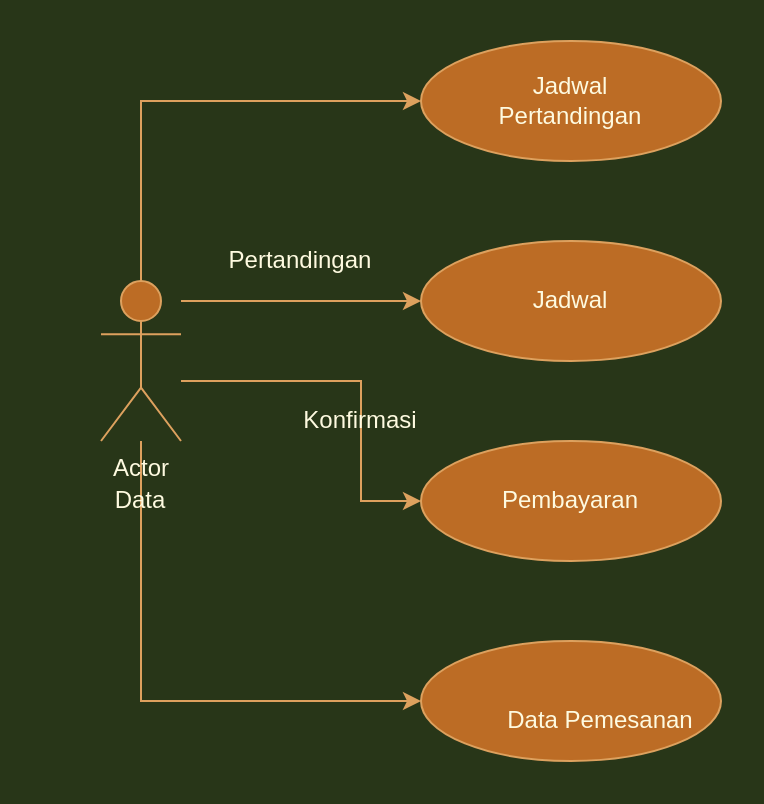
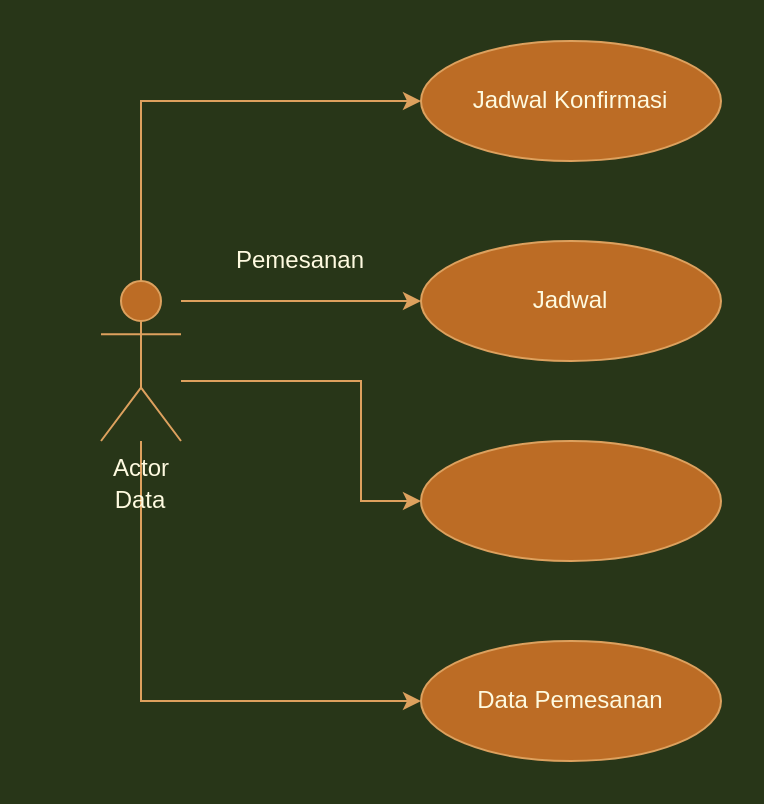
  <mxCell id="0" />
  <mxCell id="1" parent="0" />
  <mxCell id="2" style="edgeStyle=orthogonalEdgeStyle;rounded=0;orthogonalLoop=1;jettySize=auto;html=1;entryX=0;entryY=0.5;entryDx=0;entryDy=0;labelBackgroundColor=#283618;strokeColor=#DDA15E;fontColor=#FEFAE0;" edge="1" parent="1" source="6" target="7"><mxGeometry relative="1" as="geometry"><Array as="points"><mxPoint x="70" y="50" /></Array></mxGeometry></mxCell>
  <mxCell id="3" style="edgeStyle=orthogonalEdgeStyle;rounded=0;orthogonalLoop=1;jettySize=auto;html=1;entryX=0;entryY=0.5;entryDx=0;entryDy=0;labelBackgroundColor=#283618;strokeColor=#DDA15E;fontColor=#FEFAE0;" edge="1" parent="1" source="6" target="8"><mxGeometry relative="1" as="geometry"><Array as="points"><mxPoint x="120" y="150" /><mxPoint x="120" y="150" /></Array></mxGeometry></mxCell>
  <mxCell id="4" style="edgeStyle=orthogonalEdgeStyle;rounded=0;orthogonalLoop=1;jettySize=auto;html=1;entryX=0;entryY=0.5;entryDx=0;entryDy=0;labelBackgroundColor=#283618;strokeColor=#DDA15E;fontColor=#FEFAE0;" edge="1" parent="1" source="6" target="10"><mxGeometry relative="1" as="geometry"><Array as="points"><mxPoint x="180" y="190" /><mxPoint x="180" y="250" /></Array></mxGeometry></mxCell>
  <mxCell id="5" style="edgeStyle=orthogonalEdgeStyle;rounded=0;orthogonalLoop=1;jettySize=auto;html=1;entryX=0;entryY=0.5;entryDx=0;entryDy=0;labelBackgroundColor=#283618;strokeColor=#DDA15E;fontColor=#FEFAE0;" edge="1" parent="1" source="6" target="9"><mxGeometry relative="1" as="geometry"><Array as="points"><mxPoint x="70" y="350" /></Array></mxGeometry></mxCell>
  <mxCell id="6" value="Actor" style="shape=umlActor;verticalLabelPosition=bottom;verticalAlign=top;html=1;outlineConnect=0;fillColor=#BC6C25;strokeColor=#DDA15E;fontColor=#FEFAE0;" vertex="1" parent="1"><mxGeometry x="50" y="140" width="40" height="80" as="geometry" /></mxCell>
  <mxCell id="7" value="" style="ellipse;whiteSpace=wrap;html=1;fillColor=#BC6C25;strokeColor=#DDA15E;fontColor=#FEFAE0;" vertex="1" parent="1"><mxGeometry x="210" y="20" width="150" height="60" as="geometry" /></mxCell>
  <mxCell id="8" value="" style="ellipse;whiteSpace=wrap;html=1;fillColor=#BC6C25;strokeColor=#DDA15E;fontColor=#FEFAE0;" vertex="1" parent="1"><mxGeometry x="210" y="120" width="150" height="60" as="geometry" /></mxCell>
  <mxCell id="9" value="" style="ellipse;whiteSpace=wrap;html=1;fillColor=#BC6C25;strokeColor=#DDA15E;fontColor=#FEFAE0;" vertex="1" parent="1"><mxGeometry x="210" y="320" width="150" height="60" as="geometry" /></mxCell>
  <mxCell id="10" value="" style="ellipse;whiteSpace=wrap;html=1;fillColor=#BC6C25;strokeColor=#DDA15E;fontColor=#FEFAE0;" vertex="1" parent="1"><mxGeometry x="210" y="220" width="150" height="60" as="geometry" /></mxCell>
- <mxCell id="11" value="Data Pemesanan" style="text;html=1;strokeColor=none;fillColor=none;align=center;verticalAlign=middle;whiteSpace=wrap;rounded=0;fontColor=#FEFAE0;" vertex="1" parent="1"><mxGeometry x="250" y="350" width="100" height="20" as="geometry" /></mxCell>
- <mxCell id="12" value="Pembayaran" style="text;html=1;strokeColor=none;fillColor=none;align=center;verticalAlign=middle;whiteSpace=wrap;rounded=0;fontColor=#FEFAE0;" vertex="1" parent="1"><mxGeometry x="235" y="240" width="100" height="20" as="geometry" /></mxCell>
+ <mxCell id="11" value="Data Pemesanan" style="text;html=1;strokeColor=none;fillColor=none;align=center;verticalAlign=middle;whiteSpace=wrap;rounded=0;fontColor=#FEFAE0;" vertex="1" parent="1"><mxGeometry x="235" y="340" width="100" height="20" as="geometry" /></mxCell>
  <mxCell id="13" value="Jadwal" style="text;html=1;strokeColor=none;fillColor=none;align=center;verticalAlign=middle;whiteSpace=wrap;rounded=0;fontColor=#FEFAE0;" vertex="1" parent="1"><mxGeometry x="235" y="140" width="100" height="20" as="geometry" /></mxCell>
- <mxCell id="14" value="Jadwal Pertandingan" style="text;html=1;strokeColor=none;fillColor=none;align=center;verticalAlign=middle;whiteSpace=wrap;rounded=0;fontColor=#FEFAE0;" vertex="1" parent="1"><mxGeometry x="235" y="40" width="100" height="20" as="geometry" /></mxCell>
+ <mxCell id="14" value="Jadwal Konfirmasi" style="text;html=1;strokeColor=none;fillColor=none;align=center;verticalAlign=middle;whiteSpace=wrap;rounded=0;fontColor=#FEFAE0;" vertex="1" parent="1"><mxGeometry x="235" y="40" width="100" height="20" as="geometry" /></mxCell>
  <mxCell id="15" value="Data" style="text;html=1;strokeColor=none;fillColor=none;align=center;verticalAlign=middle;whiteSpace=wrap;rounded=0;fontColor=#FEFAE0;" vertex="1" parent="1"><mxGeometry y="240" width="100" height="20" as="geometry" x="20" /></mxCell>
- <mxCell id="16" value="Konfirmasi" style="text;html=1;strokeColor=none;fillColor=none;align=center;verticalAlign=middle;whiteSpace=wrap;rounded=0;fontColor=#FEFAE0;" vertex="1" parent="1"><mxGeometry x="130" y="200" width="100" height="20" as="geometry" /></mxCell>
- <mxCell id="17" value="Pertandingan" style="text;html=1;strokeColor=none;fillColor=none;align=center;verticalAlign=middle;whiteSpace=wrap;rounded=0;fontColor=#FEFAE0;" vertex="1" parent="1"><mxGeometry x="100" y="120" width="100" height="20" as="geometry" /></mxCell>
+ <mxCell id="17" value="Pemesanan" style="text;html=1;strokeColor=none;fillColor=none;align=center;verticalAlign=middle;whiteSpace=wrap;rounded=0;fontColor=#FEFAE0;" vertex="1" parent="1"><mxGeometry x="100" y="120" width="100" height="20" as="geometry" /></mxCell>
